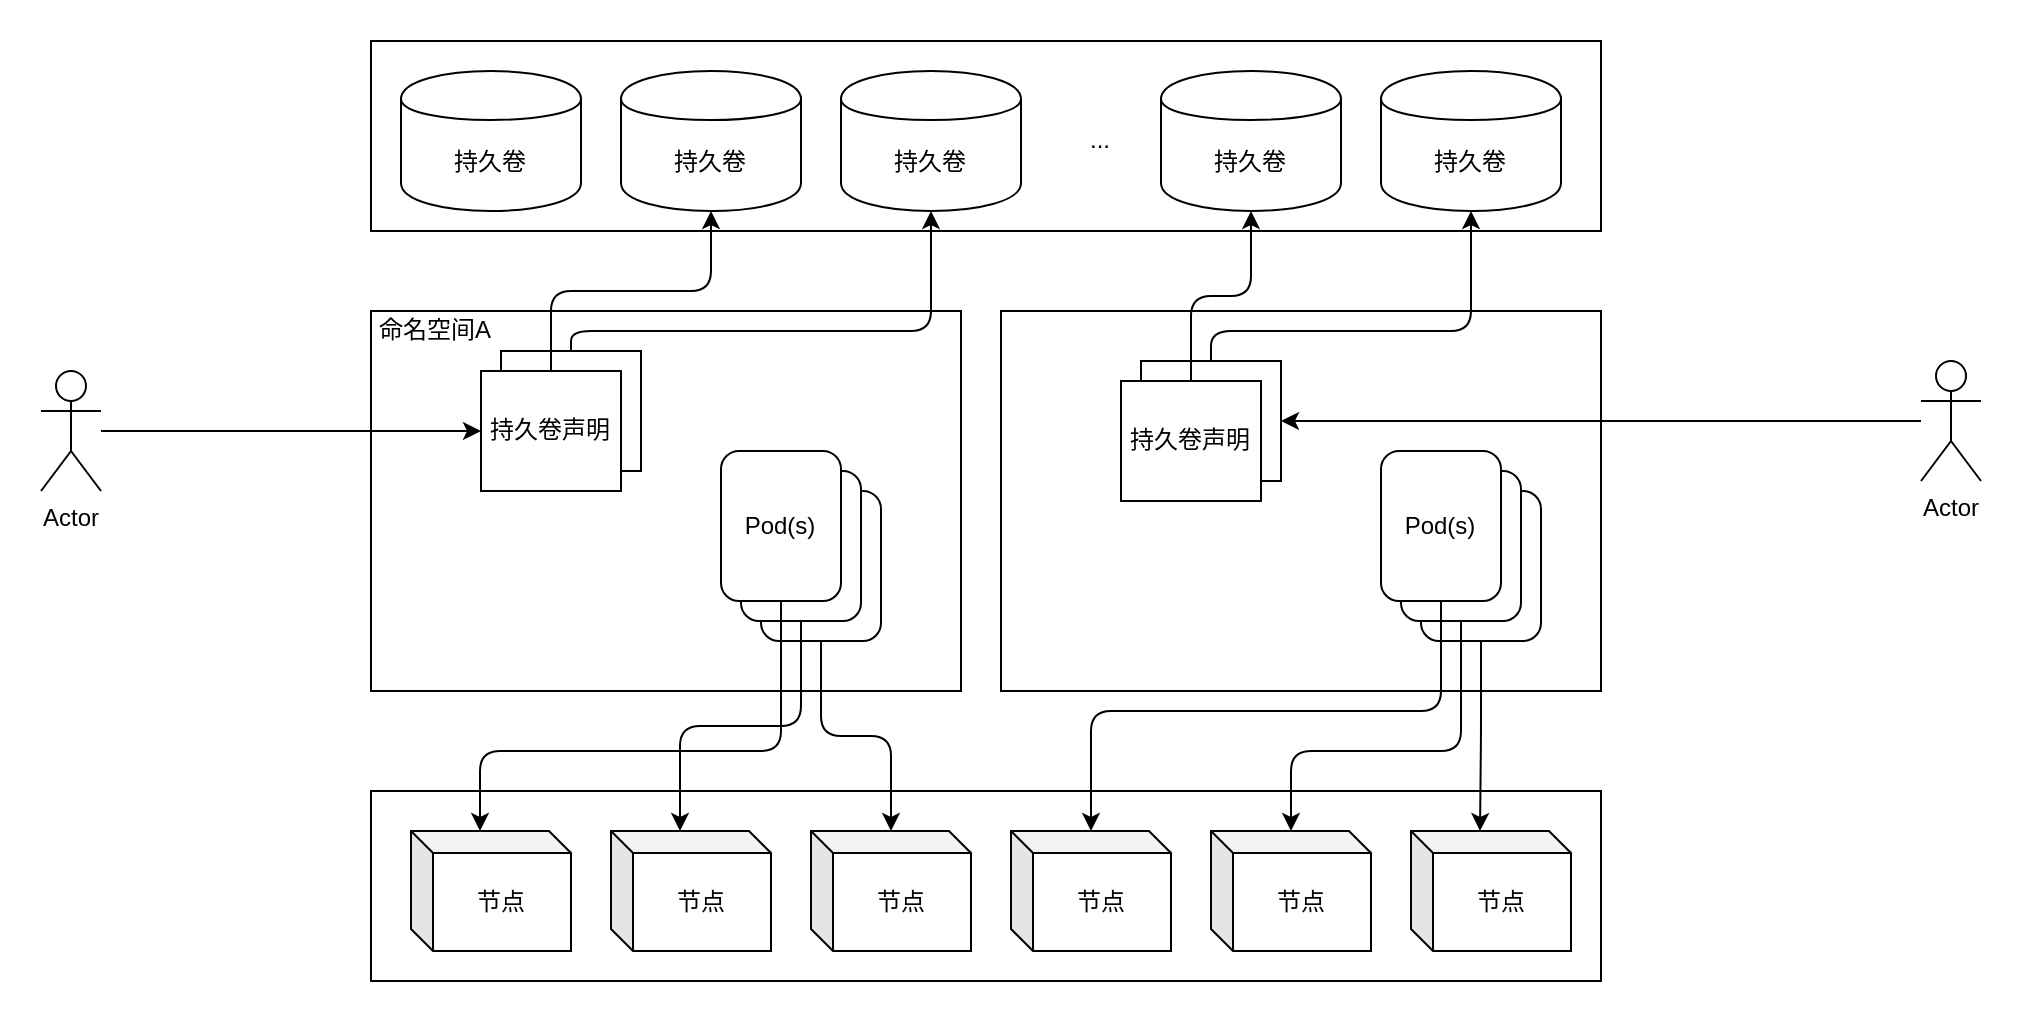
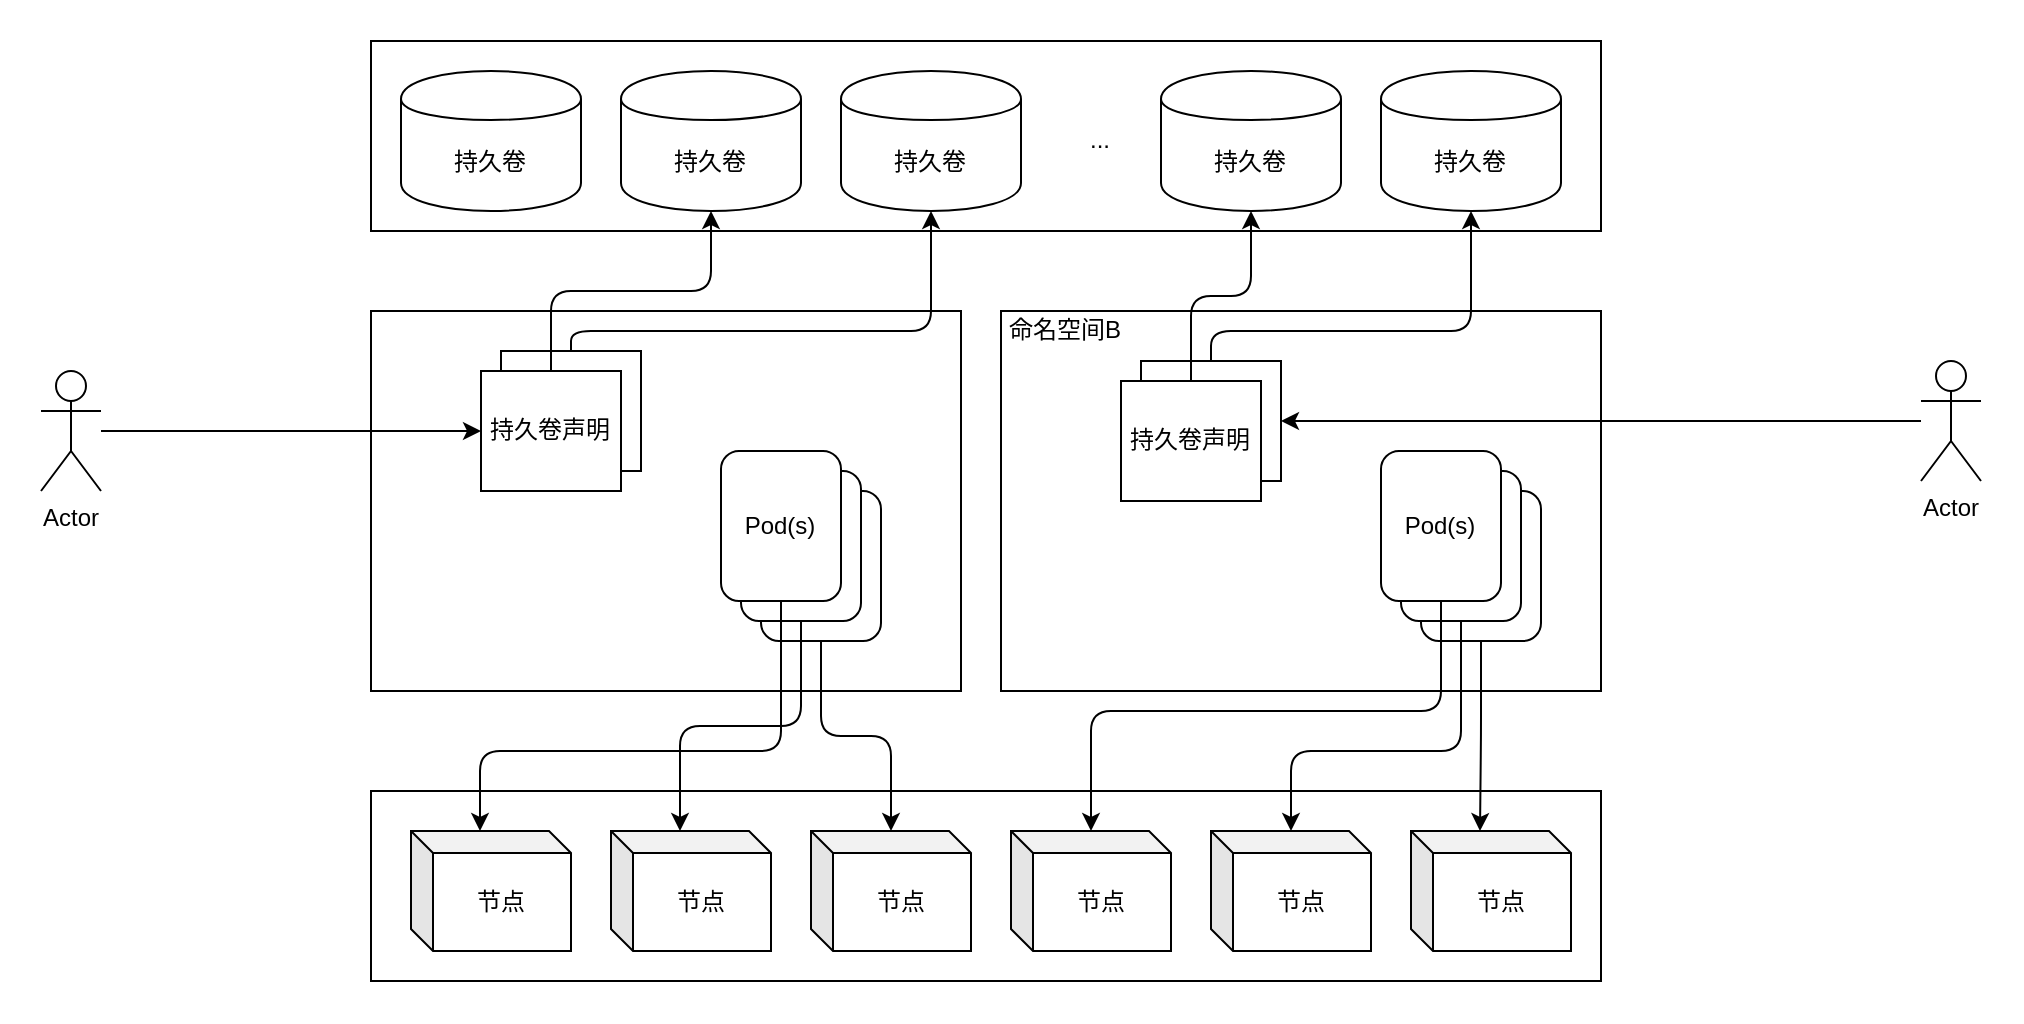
  <mxCell id="0" />
  <mxCell id="1" parent="0" />
  <mxCell id="2" value="" style="rounded=0;whiteSpace=wrap;html=1;" vertex="1" parent="1"><mxGeometry x="185" y="155" width="295" height="190" as="geometry" /></mxCell>
  <mxCell id="3" value="" style="rounded=0;whiteSpace=wrap;html=1;" vertex="1" parent="1"><mxGeometry x="250" y="175" width="70" height="60" as="geometry" /></mxCell>
  <mxCell id="4" value="" style="rounded=0;whiteSpace=wrap;html=1;" vertex="1" parent="1"><mxGeometry x="185" y="395" width="615" height="95" as="geometry" /></mxCell>
  <mxCell id="5" value="" style="rounded=0;whiteSpace=wrap;html=1;" vertex="1" parent="1"><mxGeometry x="185" y="20" width="615" height="95" as="geometry" /></mxCell>
  <mxCell id="6" value="持久卷" style="shape=cylinder;whiteSpace=wrap;html=1;boundedLbl=1;backgroundOutline=1;" vertex="1" parent="1"><mxGeometry x="200" y="35" width="90" height="70" as="geometry" /></mxCell>
  <mxCell id="7" value="&lt;span style=&quot;white-space: normal&quot;&gt;持久卷&lt;/span&gt;" style="shape=cylinder;whiteSpace=wrap;html=1;boundedLbl=1;backgroundOutline=1;" vertex="1" parent="1"><mxGeometry x="310" y="35" width="90" height="70" as="geometry" /></mxCell>
  <mxCell id="8" value="&lt;span style=&quot;white-space: normal&quot;&gt;持久卷&lt;/span&gt;" style="shape=cylinder;whiteSpace=wrap;html=1;boundedLbl=1;backgroundOutline=1;" vertex="1" parent="1"><mxGeometry x="420" y="35" width="90" height="70" as="geometry" /></mxCell>
  <mxCell id="9" value="&lt;span style=&quot;white-space: normal&quot;&gt;持久卷&lt;/span&gt;" style="shape=cylinder;whiteSpace=wrap;html=1;boundedLbl=1;backgroundOutline=1;" vertex="1" parent="1"><mxGeometry x="580" y="35" width="90" height="70" as="geometry" /></mxCell>
  <mxCell id="10" value="&lt;span style=&quot;white-space: normal&quot;&gt;持久卷&lt;/span&gt;" style="shape=cylinder;whiteSpace=wrap;html=1;boundedLbl=1;backgroundOutline=1;" vertex="1" parent="1"><mxGeometry x="690" y="35" width="90" height="70" as="geometry" /></mxCell>
  <mxCell id="11" value="..." style="text;html=1;strokeColor=none;fillColor=none;align=center;verticalAlign=middle;whiteSpace=wrap;rounded=0;" vertex="1" parent="1"><mxGeometry x="530" y="60" width="40" height="20" as="geometry" /></mxCell>
  <mxCell id="12" value="节点" style="shape=cube;whiteSpace=wrap;html=1;boundedLbl=1;backgroundOutline=1;darkOpacity=0.05;darkOpacity2=0.1;size=11;" vertex="1" parent="1"><mxGeometry x="205" y="415" width="80" height="60" as="geometry" /></mxCell>
  <mxCell id="13" value="&lt;span style=&quot;white-space: normal&quot;&gt;节点&lt;/span&gt;" style="shape=cube;whiteSpace=wrap;html=1;boundedLbl=1;backgroundOutline=1;darkOpacity=0.05;darkOpacity2=0.1;size=11;" vertex="1" parent="1"><mxGeometry x="305" y="415" width="80" height="60" as="geometry" /></mxCell>
  <mxCell id="14" value="&lt;span style=&quot;white-space: normal&quot;&gt;节点&lt;/span&gt;" style="shape=cube;whiteSpace=wrap;html=1;boundedLbl=1;backgroundOutline=1;darkOpacity=0.05;darkOpacity2=0.1;size=11;" vertex="1" parent="1"><mxGeometry x="405" y="415" width="80" height="60" as="geometry" /></mxCell>
  <mxCell id="15" value="&lt;span style=&quot;white-space: normal&quot;&gt;节点&lt;/span&gt;" style="shape=cube;whiteSpace=wrap;html=1;boundedLbl=1;backgroundOutline=1;darkOpacity=0.05;darkOpacity2=0.1;size=11;" vertex="1" parent="1"><mxGeometry x="505" y="415" width="80" height="60" as="geometry" /></mxCell>
  <mxCell id="16" value="&lt;span style=&quot;white-space: normal&quot;&gt;节点&lt;/span&gt;" style="shape=cube;whiteSpace=wrap;html=1;boundedLbl=1;backgroundOutline=1;darkOpacity=0.05;darkOpacity2=0.1;size=11;" vertex="1" parent="1"><mxGeometry x="605" y="415" width="80" height="60" as="geometry" /></mxCell>
  <mxCell id="17" value="&lt;span style=&quot;white-space: normal&quot;&gt;节点&lt;/span&gt;" style="shape=cube;whiteSpace=wrap;html=1;boundedLbl=1;backgroundOutline=1;darkOpacity=0.05;darkOpacity2=0.1;size=11;" vertex="1" parent="1"><mxGeometry x="705" y="415" width="80" height="60" as="geometry" /></mxCell>
  <mxCell id="18" value="" style="rounded=0;whiteSpace=wrap;html=1;" vertex="1" parent="1"><mxGeometry x="500" y="155" width="300" height="190" as="geometry" /></mxCell>
  <mxCell id="19" style="edgeStyle=orthogonalEdgeStyle;rounded=1;orthogonalLoop=1;jettySize=auto;html=1;entryX=0.5;entryY=1;entryDx=0;entryDy=0;" edge="1" parent="1" source="20" target="7"><mxGeometry relative="1" as="geometry" /></mxCell>
  <mxCell id="20" value="持久卷声明" style="rounded=0;whiteSpace=wrap;html=1;" vertex="1" parent="1"><mxGeometry x="240" y="185" width="70" height="60" as="geometry" /></mxCell>
  <mxCell id="21" style="edgeStyle=orthogonalEdgeStyle;rounded=1;orthogonalLoop=1;jettySize=auto;html=1;" edge="1" parent="1" source="22" target="10"><mxGeometry relative="1" as="geometry"><Array as="points"><mxPoint x="605" y="165" /><mxPoint x="735" y="165" /></Array></mxGeometry></mxCell>
  <mxCell id="22" value="" style="rounded=0;whiteSpace=wrap;html=1;" vertex="1" parent="1"><mxGeometry x="570" y="180" width="70" height="60" as="geometry" /></mxCell>
  <mxCell id="23" style="edgeStyle=orthogonalEdgeStyle;rounded=1;orthogonalLoop=1;jettySize=auto;html=1;entryX=0.5;entryY=1;entryDx=0;entryDy=0;" edge="1" parent="1" source="24" target="9"><mxGeometry relative="1" as="geometry" /></mxCell>
  <mxCell id="24" value="持久卷声明" style="rounded=0;whiteSpace=wrap;html=1;" vertex="1" parent="1"><mxGeometry x="560" y="190" width="70" height="60" as="geometry" /></mxCell>
  <mxCell id="25" style="edgeStyle=orthogonalEdgeStyle;rounded=1;orthogonalLoop=1;jettySize=auto;html=1;entryX=0.5;entryY=1;entryDx=0;entryDy=0;" edge="1" parent="1" source="3" target="8"><mxGeometry relative="1" as="geometry"><Array as="points"><mxPoint x="285" y="165" /><mxPoint x="465" y="165" /></Array></mxGeometry></mxCell>
  <mxCell id="26" style="edgeStyle=orthogonalEdgeStyle;rounded=1;orthogonalLoop=1;jettySize=auto;html=1;" edge="1" parent="1" source="27" target="14"><mxGeometry relative="1" as="geometry" /></mxCell>
  <mxCell id="27" value="" style="rounded=1;whiteSpace=wrap;html=1;" vertex="1" parent="1"><mxGeometry x="380" y="245" width="60" height="75" as="geometry" /></mxCell>
  <mxCell id="28" style="edgeStyle=orthogonalEdgeStyle;rounded=1;orthogonalLoop=1;jettySize=auto;html=1;entryX=0;entryY=0;entryDx=34.5;entryDy=0;entryPerimeter=0;" edge="1" parent="1" source="29" target="13"><mxGeometry relative="1" as="geometry" /></mxCell>
  <mxCell id="29" value="" style="rounded=1;whiteSpace=wrap;html=1;" vertex="1" parent="1"><mxGeometry x="370" y="235" width="60" height="75" as="geometry" /></mxCell>
  <mxCell id="30" style="edgeStyle=orthogonalEdgeStyle;rounded=1;orthogonalLoop=1;jettySize=auto;html=1;entryX=0;entryY=0;entryDx=34.5;entryDy=0;entryPerimeter=0;" edge="1" parent="1" source="31" target="12"><mxGeometry relative="1" as="geometry"><Array as="points"><mxPoint x="390" y="375" /><mxPoint x="240" y="375" /></Array></mxGeometry></mxCell>
  <mxCell id="31" value="Pod(s)" style="rounded=1;whiteSpace=wrap;html=1;" vertex="1" parent="1"><mxGeometry x="360" y="225" width="60" height="75" as="geometry" /></mxCell>
  <mxCell id="32" style="edgeStyle=orthogonalEdgeStyle;rounded=1;orthogonalLoop=1;jettySize=auto;html=1;entryX=0;entryY=0;entryDx=34.5;entryDy=0;entryPerimeter=0;" edge="1" parent="1" source="33" target="17"><mxGeometry relative="1" as="geometry" /></mxCell>
  <mxCell id="33" value="" style="rounded=1;whiteSpace=wrap;html=1;" vertex="1" parent="1"><mxGeometry x="710" y="245" width="60" height="75" as="geometry" /></mxCell>
  <mxCell id="34" style="edgeStyle=orthogonalEdgeStyle;rounded=1;orthogonalLoop=1;jettySize=auto;html=1;" edge="1" parent="1" source="35" target="16"><mxGeometry relative="1" as="geometry"><Array as="points"><mxPoint x="730" y="375" /><mxPoint x="645" y="375" /></Array></mxGeometry></mxCell>
  <mxCell id="35" value="" style="rounded=1;whiteSpace=wrap;html=1;" vertex="1" parent="1"><mxGeometry x="700" y="235" width="60" height="75" as="geometry" /></mxCell>
  <mxCell id="36" style="edgeStyle=orthogonalEdgeStyle;rounded=1;orthogonalLoop=1;jettySize=auto;html=1;" edge="1" parent="1" source="37" target="15"><mxGeometry relative="1" as="geometry"><Array as="points"><mxPoint x="720" y="355" /><mxPoint x="545" y="355" /></Array></mxGeometry></mxCell>
  <mxCell id="37" value="Pod(s)" style="rounded=1;whiteSpace=wrap;html=1;" vertex="1" parent="1"><mxGeometry x="690" y="225" width="60" height="75" as="geometry" /></mxCell>
- <mxCell id="38" value="命名空间A" style="text;html=1;strokeColor=none;fillColor=none;align=center;verticalAlign=middle;whiteSpace=wrap;rounded=0;" vertex="1" parent="1"><mxGeometry x="185" y="155" width="65" height="20" as="geometry" /></mxCell>
+ <mxCell id="39" value="命名空间B" style="text;html=1;strokeColor=none;fillColor=none;align=center;verticalAlign=middle;whiteSpace=wrap;rounded=0;" vertex="1" parent="1"><mxGeometry x="500" y="155" width="65" height="20" as="geometry" /></mxCell>
  <mxCell id="40" style="edgeStyle=orthogonalEdgeStyle;rounded=1;orthogonalLoop=1;jettySize=auto;html=1;entryX=0;entryY=0.5;entryDx=0;entryDy=0;" edge="1" parent="1" source="41" target="20"><mxGeometry relative="1" as="geometry" /></mxCell>
  <mxCell id="41" value="Actor" style="shape=umlActor;verticalLabelPosition=bottom;labelBackgroundColor=#ffffff;verticalAlign=top;html=1;outlineConnect=0;" vertex="1" parent="1"><mxGeometry x="20" y="185" width="30" height="60" as="geometry" /></mxCell>
  <mxCell id="42" style="edgeStyle=orthogonalEdgeStyle;rounded=1;orthogonalLoop=1;jettySize=auto;html=1;entryX=1;entryY=0.5;entryDx=0;entryDy=0;" edge="1" parent="1" source="43" target="22"><mxGeometry relative="1" as="geometry" /></mxCell>
  <mxCell id="43" value="Actor" style="shape=umlActor;verticalLabelPosition=bottom;labelBackgroundColor=#ffffff;verticalAlign=top;html=1;outlineConnect=0;" vertex="1" parent="1"><mxGeometry x="960" y="180" width="30" height="60" as="geometry" /></mxCell>
